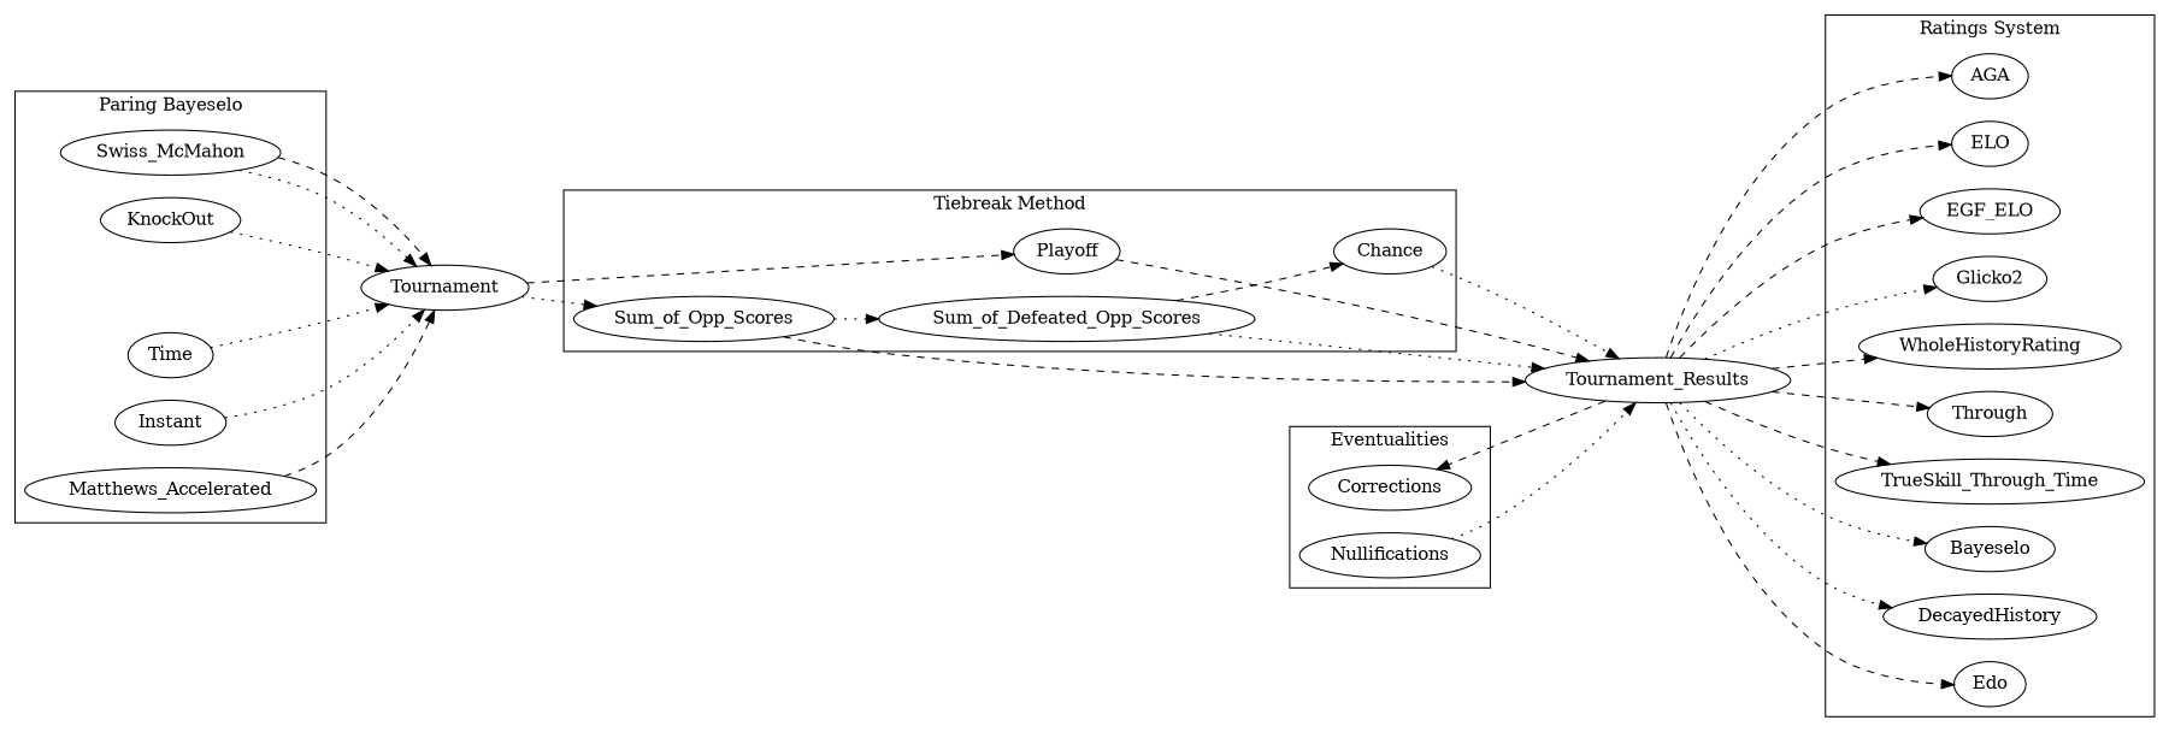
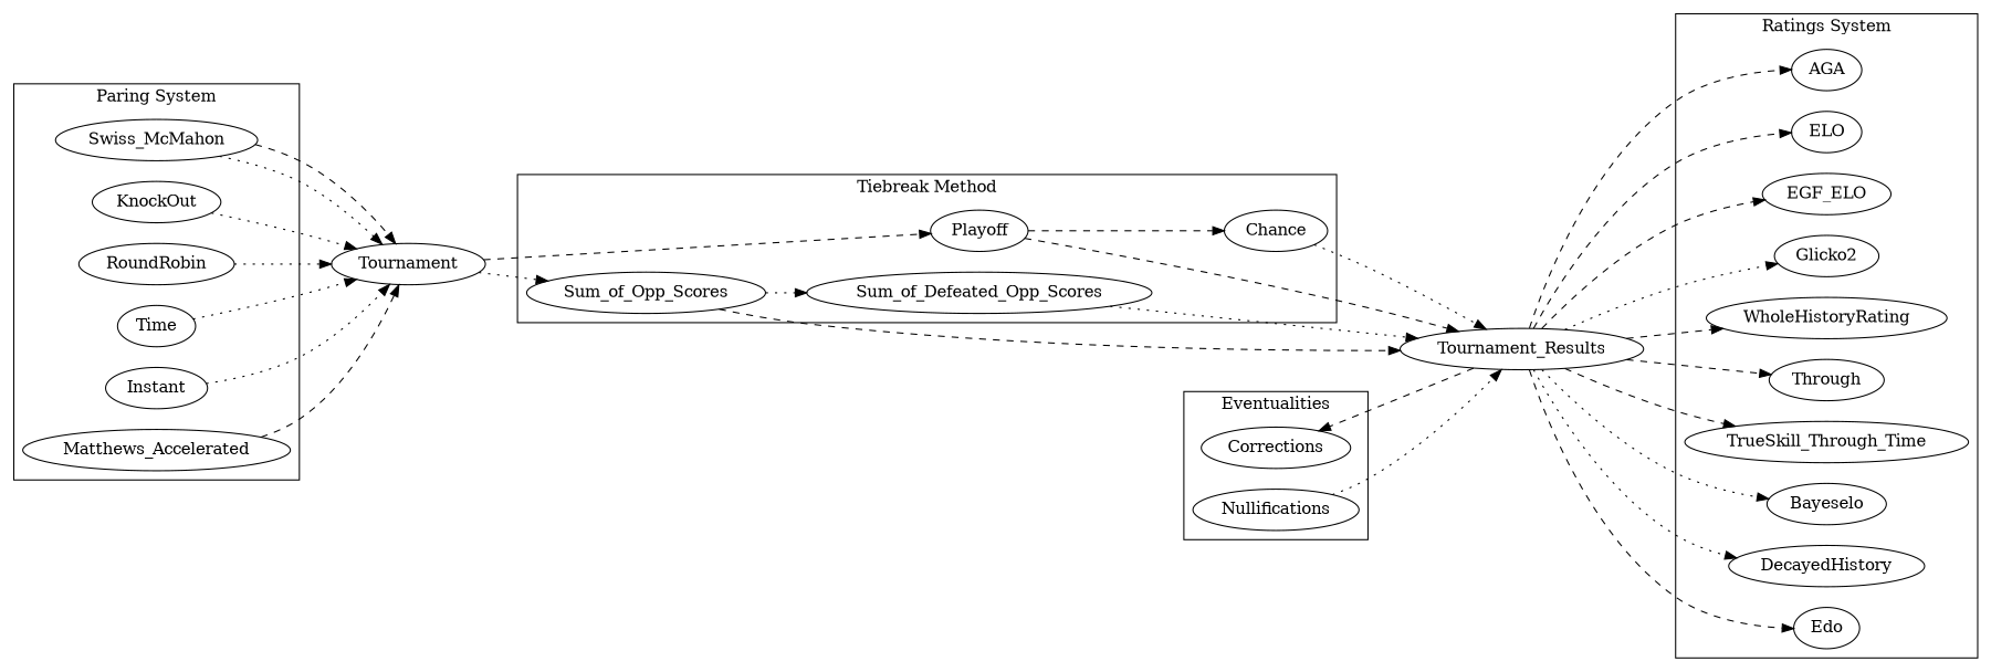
  digraph {
    rankdir=LR
    edge [style=dashed]
    Swiss_McMahon
    KnockOut
+   RoundRobin
    n4 [label=Time]
    Instant
    Matthews_Accelerated
    Sum_of_Opp_Scores
    Sum_of_Defeated_Opp_Scores
    Playoff
    Chance
    AGA
    ELO
    EGF_ELO
    Glicko2
    WholeHistoryRating
    n16 [label=Through]
    TrueSkill_Through_Time
    Bayeselo
    DecayedHistory
    Edo
    Corrections
    Nullifications
    Tournament
    Tournament_Results
    subgraph cluster_1 {
-     label="Paring Bayeselo"
+     label="Paring System"
      Swiss_McMahon
      KnockOut
+     RoundRobin
      n4
      Instant
      Matthews_Accelerated
    }
    subgraph cluster_2 {
      label="Tiebreak Method"
      Sum_of_Opp_Scores
      Sum_of_Defeated_Opp_Scores
      Playoff
      Chance
    }
    subgraph cluster_3 {
      label="Ratings System"
      AGA
      ELO
      EGF_ELO
      Glicko2
      WholeHistoryRating
      n16
      TrueSkill_Through_Time
      Bayeselo
      DecayedHistory
      Edo
    }
    subgraph cluster_4 {
      label=Eventualities
      Corrections
      Nullifications
    }
    Swiss_McMahon -> Tournament [style=dotted]
    Swiss_McMahon -> Tournament
    KnockOut -> Tournament [style=dotted]
+   RoundRobin -> Tournament [style=dotted]
    n4 -> Tournament [style=dotted]
    Instant -> Tournament [style=dotted]
    Matthews_Accelerated -> Tournament
    Sum_of_Opp_Scores -> Sum_of_Defeated_Opp_Scores [style=dotted]
    Sum_of_Opp_Scores -> Tournament_Results
-   Sum_of_Defeated_Opp_Scores -> Chance
+   Playoff -> Chance
    Sum_of_Defeated_Opp_Scores -> Tournament_Results [style=dotted]
    Playoff -> Tournament_Results
    Chance -> Tournament_Results [style=dotted]
    Nullifications -> Tournament_Results [style=dotted]
    Tournament -> Sum_of_Opp_Scores [style=dotted]
    Tournament -> Playoff
    Tournament_Results -> AGA
    Tournament_Results -> ELO
    Tournament_Results -> EGF_ELO
    Tournament_Results -> Glicko2 [style=dotted]
    Tournament_Results -> WholeHistoryRating
    Tournament_Results -> n16
    Tournament_Results -> TrueSkill_Through_Time
    Tournament_Results -> Bayeselo [style=dotted]
    Tournament_Results -> DecayedHistory [style=dotted]
    Tournament_Results -> Edo
    Tournament_Results -> Corrections
  }
